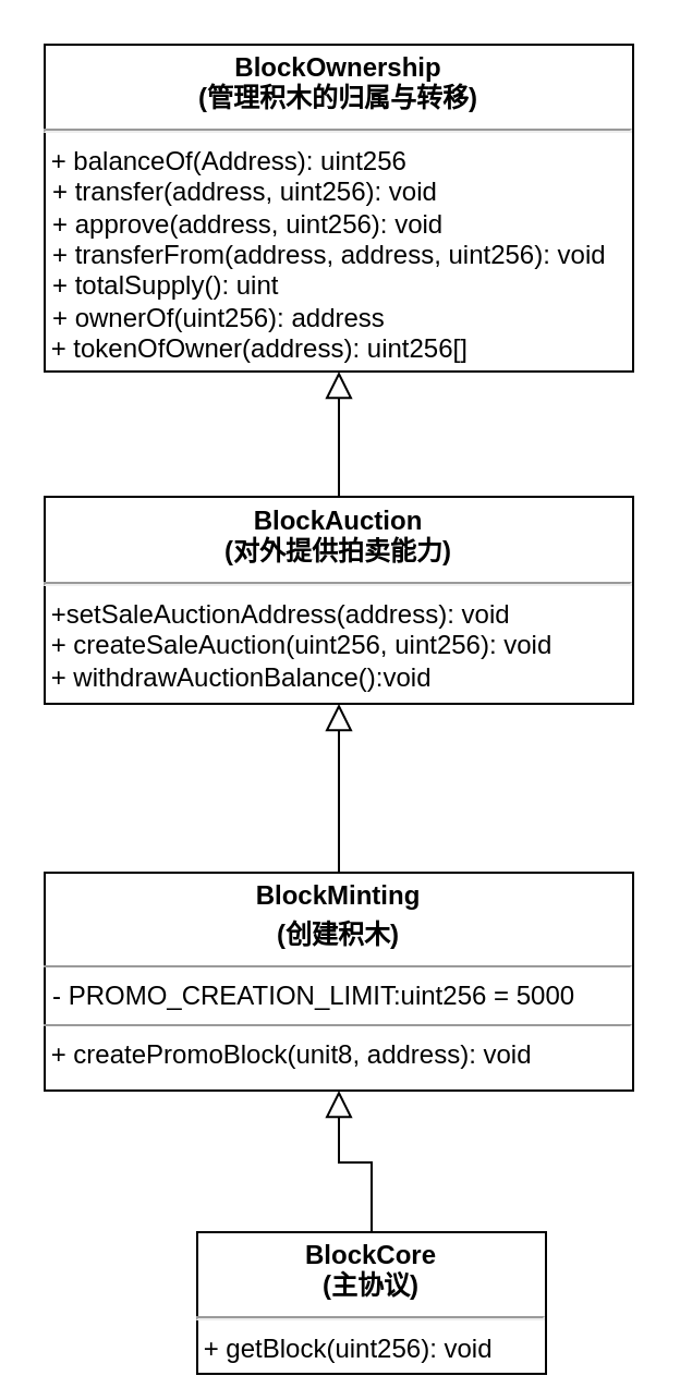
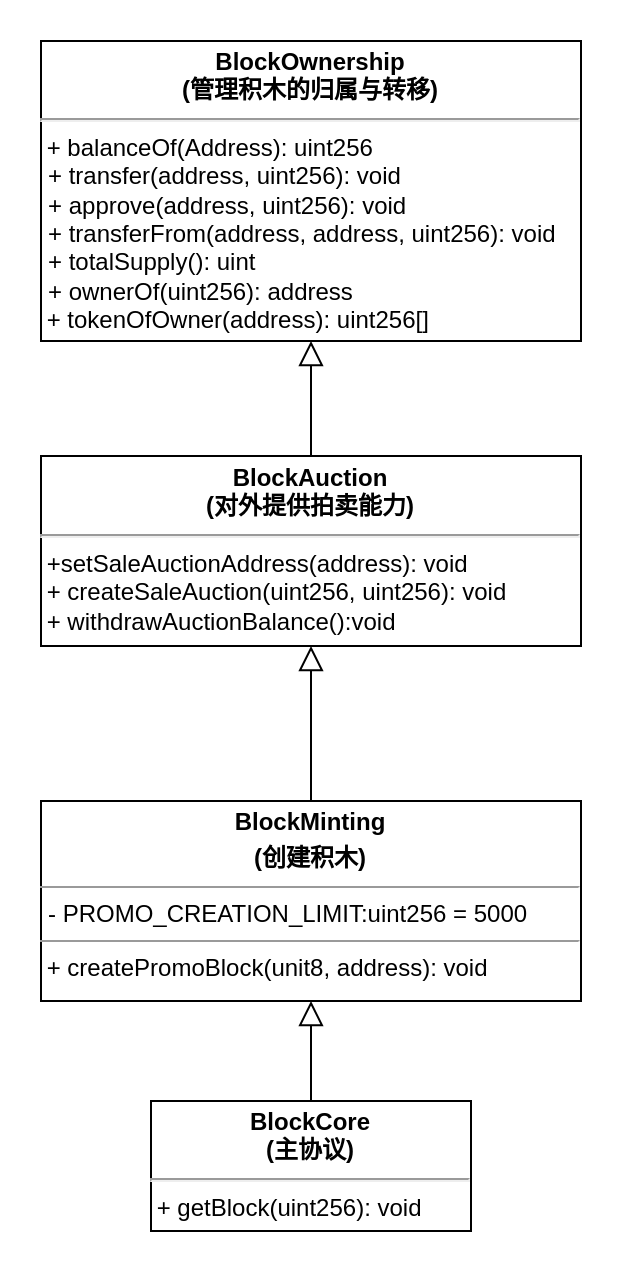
  <mxCell id="0" />
  <mxCell id="1" parent="0" />
  <mxCell id="2" value="" style="endArrow=block;endSize=10;endFill=0;shadow=0;strokeWidth=1;rounded=0;edgeStyle=elbowEdgeStyle;elbow=vertical;entryX=0.5;entryY=1;entryDx=0;entryDy=0;exitX=0.5;exitY=0;exitDx=0;exitDy=0;" edge="1" parent="1" source="5" target="3"><mxGeometry width="160" relative="1" as="geometry"><mxPoint x="145" y="570" as="sourcePoint" /><mxPoint x="144.66" y="400" as="targetPoint" /></mxGeometry></mxCell>
  <mxCell id="3" value="&lt;p style=&quot;margin:0px;margin-top:4px;text-align:center;&quot;&gt;&lt;b&gt;BlockMinting&lt;/b&gt;&lt;/p&gt;&lt;p style=&quot;margin:0px;margin-top:4px;text-align:center;&quot;&gt;&lt;b&gt;(创建积木)&lt;br&gt;&lt;/b&gt;&lt;/p&gt;&lt;hr size=&quot;1&quot;&gt;&lt;p style=&quot;margin:0px;margin-left:4px;&quot;&gt;- PROMO_CREATION_LIMIT:uint256 = 5000&lt;br&gt;&lt;/p&gt;&lt;hr size=&quot;1&quot;&gt;&amp;nbsp;+ createPromoBlock(unit8, address): void" style="verticalAlign=top;align=left;overflow=fill;fontSize=12;fontFamily=Helvetica;html=1;whiteSpace=wrap;" vertex="1" parent="1"><mxGeometry x="20" y="400" width="270" height="100" as="geometry" /></mxCell>
  <mxCell id="4" value="" style="endArrow=block;endSize=10;endFill=0;shadow=0;strokeWidth=1;rounded=0;edgeStyle=elbowEdgeStyle;elbow=vertical;entryX=0.5;entryY=1;entryDx=0;entryDy=0;exitX=0.5;exitY=0;exitDx=0;exitDy=0;" edge="1" parent="1" source="3" target="8"><mxGeometry width="160" relative="1" as="geometry"><mxPoint x="130" y="440" as="sourcePoint" /><mxPoint x="155.25" y="350" as="targetPoint" /></mxGeometry></mxCell>
- <mxCell id="5" value="&lt;p style=&quot;margin:0px;margin-top:4px;text-align:center;&quot;&gt;&lt;b&gt;BlockCore&lt;/b&gt;&lt;/p&gt;&lt;div align=&quot;center&quot;&gt;&lt;b&gt;(主协议)&lt;/b&gt;&lt;/div&gt;&lt;p style=&quot;margin:0px;margin-top:4px;text-align:center;text-decoration:underline;&quot;&gt;&lt;/p&gt;&lt;hr&gt;&amp;nbsp;+ getBlock(uint256): void&lt;br&gt;&lt;p style=&quot;margin:0px;margin-left:8px;&quot;&gt;&lt;/p&gt;" style="verticalAlign=top;align=left;overflow=fill;fontSize=12;fontFamily=Helvetica;html=1;whiteSpace=wrap;" vertex="1" parent="1"><mxGeometry x="90" y="565" width="160" height="65" as="geometry" /></mxCell>
+ <mxCell id="5" value="&lt;p style=&quot;margin:0px;margin-top:4px;text-align:center;&quot;&gt;&lt;b&gt;BlockCore&lt;/b&gt;&lt;/p&gt;&lt;div align=&quot;center&quot;&gt;&lt;b&gt;(主协议)&lt;/b&gt;&lt;/div&gt;&lt;p style=&quot;margin:0px;margin-top:4px;text-align:center;text-decoration:underline;&quot;&gt;&lt;/p&gt;&lt;hr&gt;&amp;nbsp;+ getBlock(uint256): void&lt;br&gt;&lt;p style=&quot;margin:0px;margin-left:8px;&quot;&gt;&lt;/p&gt;" style="verticalAlign=top;align=left;overflow=fill;fontSize=12;fontFamily=Helvetica;html=1;whiteSpace=wrap;" vertex="1" parent="1"><mxGeometry x="75" y="550" width="160" height="65" as="geometry" /></mxCell>
  <mxCell id="6" value="&lt;p style=&quot;margin:0px;margin-top:4px;text-align:center;&quot;&gt;&lt;b&gt;BlockOwnership&lt;/b&gt;&lt;/p&gt;&lt;div align=&quot;center&quot;&gt;&lt;b&gt;(管理积木的归属与转移)&lt;/b&gt;&lt;/div&gt;&lt;p style=&quot;margin:0px;margin-top:4px;text-align:center;text-decoration:underline;&quot;&gt;&lt;/p&gt;&lt;hr&gt;&amp;nbsp;+ balanceOf(Address): uint256&lt;p style=&quot;margin:0px;margin-left:4px;&quot;&gt;+ transfer(address, uint256): void&lt;/p&gt;&lt;p style=&quot;margin:0px;margin-left:4px;&quot;&gt;+ approve(address, uint256): void&lt;/p&gt;&lt;p style=&quot;margin:0px;margin-left:4px;&quot;&gt;+ transferFrom(address, address, uint256): void&lt;br&gt;&lt;/p&gt;&lt;p style=&quot;margin:0px;margin-left:4px;&quot;&gt;+ totalSupply(): uint&lt;/p&gt;&lt;p style=&quot;margin:0px;margin-left:4px;&quot;&gt;+ ownerOf(uint256): address&lt;/p&gt;&amp;nbsp;+ tokenOfOwner(address): uint256[]&lt;p style=&quot;margin:0px;margin-left:8px;&quot;&gt;&lt;/p&gt;" style="verticalAlign=top;align=left;overflow=fill;fontSize=12;fontFamily=Helvetica;html=1;whiteSpace=wrap;" vertex="1" parent="1"><mxGeometry x="20" y="20" width="270" height="150" as="geometry" /></mxCell>
  <mxCell id="7" value="" style="endArrow=block;endSize=10;endFill=0;shadow=0;strokeWidth=1;rounded=0;edgeStyle=elbowEdgeStyle;elbow=vertical;entryX=0.5;entryY=1;entryDx=0;entryDy=0;exitX=0.5;exitY=0;exitDx=0;exitDy=0;" edge="1" parent="1" source="8" target="6"><mxGeometry width="160" relative="1" as="geometry"><mxPoint x="155" y="220" as="sourcePoint" /><mxPoint x="154.5" y="80" as="targetPoint" /></mxGeometry></mxCell>
  <mxCell id="8" value="&lt;p align=&quot;center&quot; style=&quot;margin: 4px 0px 0px;&quot;&gt;&lt;b&gt;BlockAuction&lt;/b&gt;&lt;/p&gt;&lt;div align=&quot;center&quot;&gt;&lt;b&gt;(对外提供拍卖能力)&lt;/b&gt;&lt;/div&gt;&lt;p style=&quot;margin:0px;margin-top:4px;text-align:center;text-decoration:underline;&quot;&gt;&lt;/p&gt;&lt;hr&gt;&lt;div&gt;&amp;nbsp;+setSaleAuctionAddress(address): void&lt;/div&gt;&lt;div&gt;&amp;nbsp;+ createSaleAuction(uint256, uint256): void&lt;/div&gt;&lt;div&gt;&amp;nbsp;+ withdrawAuctionBalance():void&lt;/div&gt;&lt;div&gt;&lt;br&gt;&lt;/div&gt;&lt;p style=&quot;margin:0px;margin-left:8px;&quot;&gt;&lt;/p&gt;" style="verticalAlign=top;align=left;overflow=fill;fontSize=12;fontFamily=Helvetica;html=1;whiteSpace=wrap;" vertex="1" parent="1"><mxGeometry x="20" y="227.5" width="270" height="95" as="geometry" /></mxCell>
